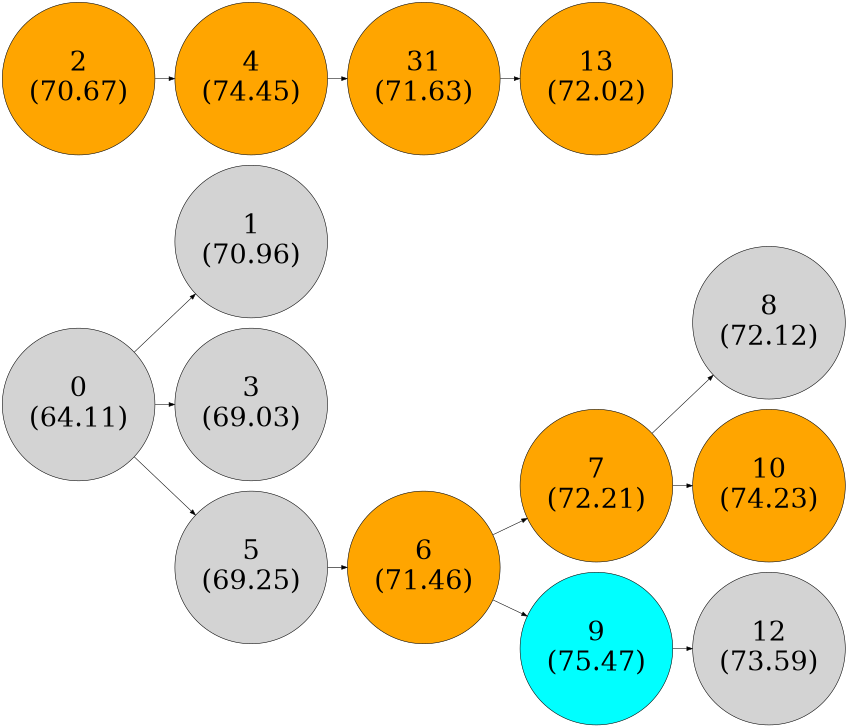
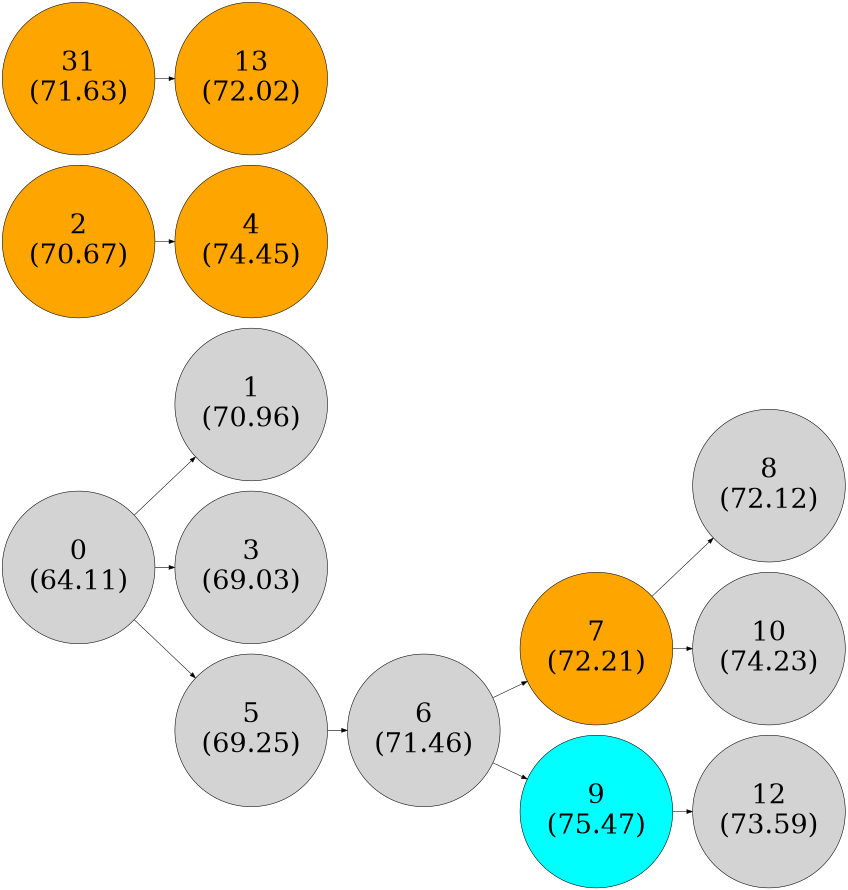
  digraph {
    rankdir=LR
    node [fillcolor=orange fontcolor=black fontsize=50 shape=circle style=filled]
    n1 [fillcolor=lightgrey label="0\n(64.11)"]
    n2 [label="1\n(70.96)" fillcolor="" fontcolor=""]
    n3 [label="3\n(69.03)" fillcolor="" fontcolor=""]
    n4 [label="5\n(69.25)" fillcolor="" fontcolor=""]
    n5 [label="2\n(70.67)"]
    n6 [label="4\n(74.45)"]
-   n7 [label="6\n(71.46)"]
+   n7 [fillcolor=lightgrey label="6\n(71.46)"]
    n8 [label="7\n(72.21)"]
    n9 [fillcolor=cyan label="9\n(75.47)"]
    n10 [label="31\n(71.63)"]
    n11 [label="13\n(72.02)"]
    n12 [label="8\n(72.12)" fillcolor="" fontcolor=""]
-   n13 [label="10\n(74.23)"]
+   n13 [fillcolor=lightgrey label="10\n(74.23)"]
    n14 [label="12\n(73.59)" fillcolor="" fontcolor=""]
    n1 -> n2
    n1 -> n3
    n1 -> n4
    n4 -> n7
    n5 -> n6
-   n6 -> n10
    n7 -> n8
    n7 -> n9
    n8 -> n12
    n8 -> n13
    n9 -> n14
    n10 -> n11
  }
